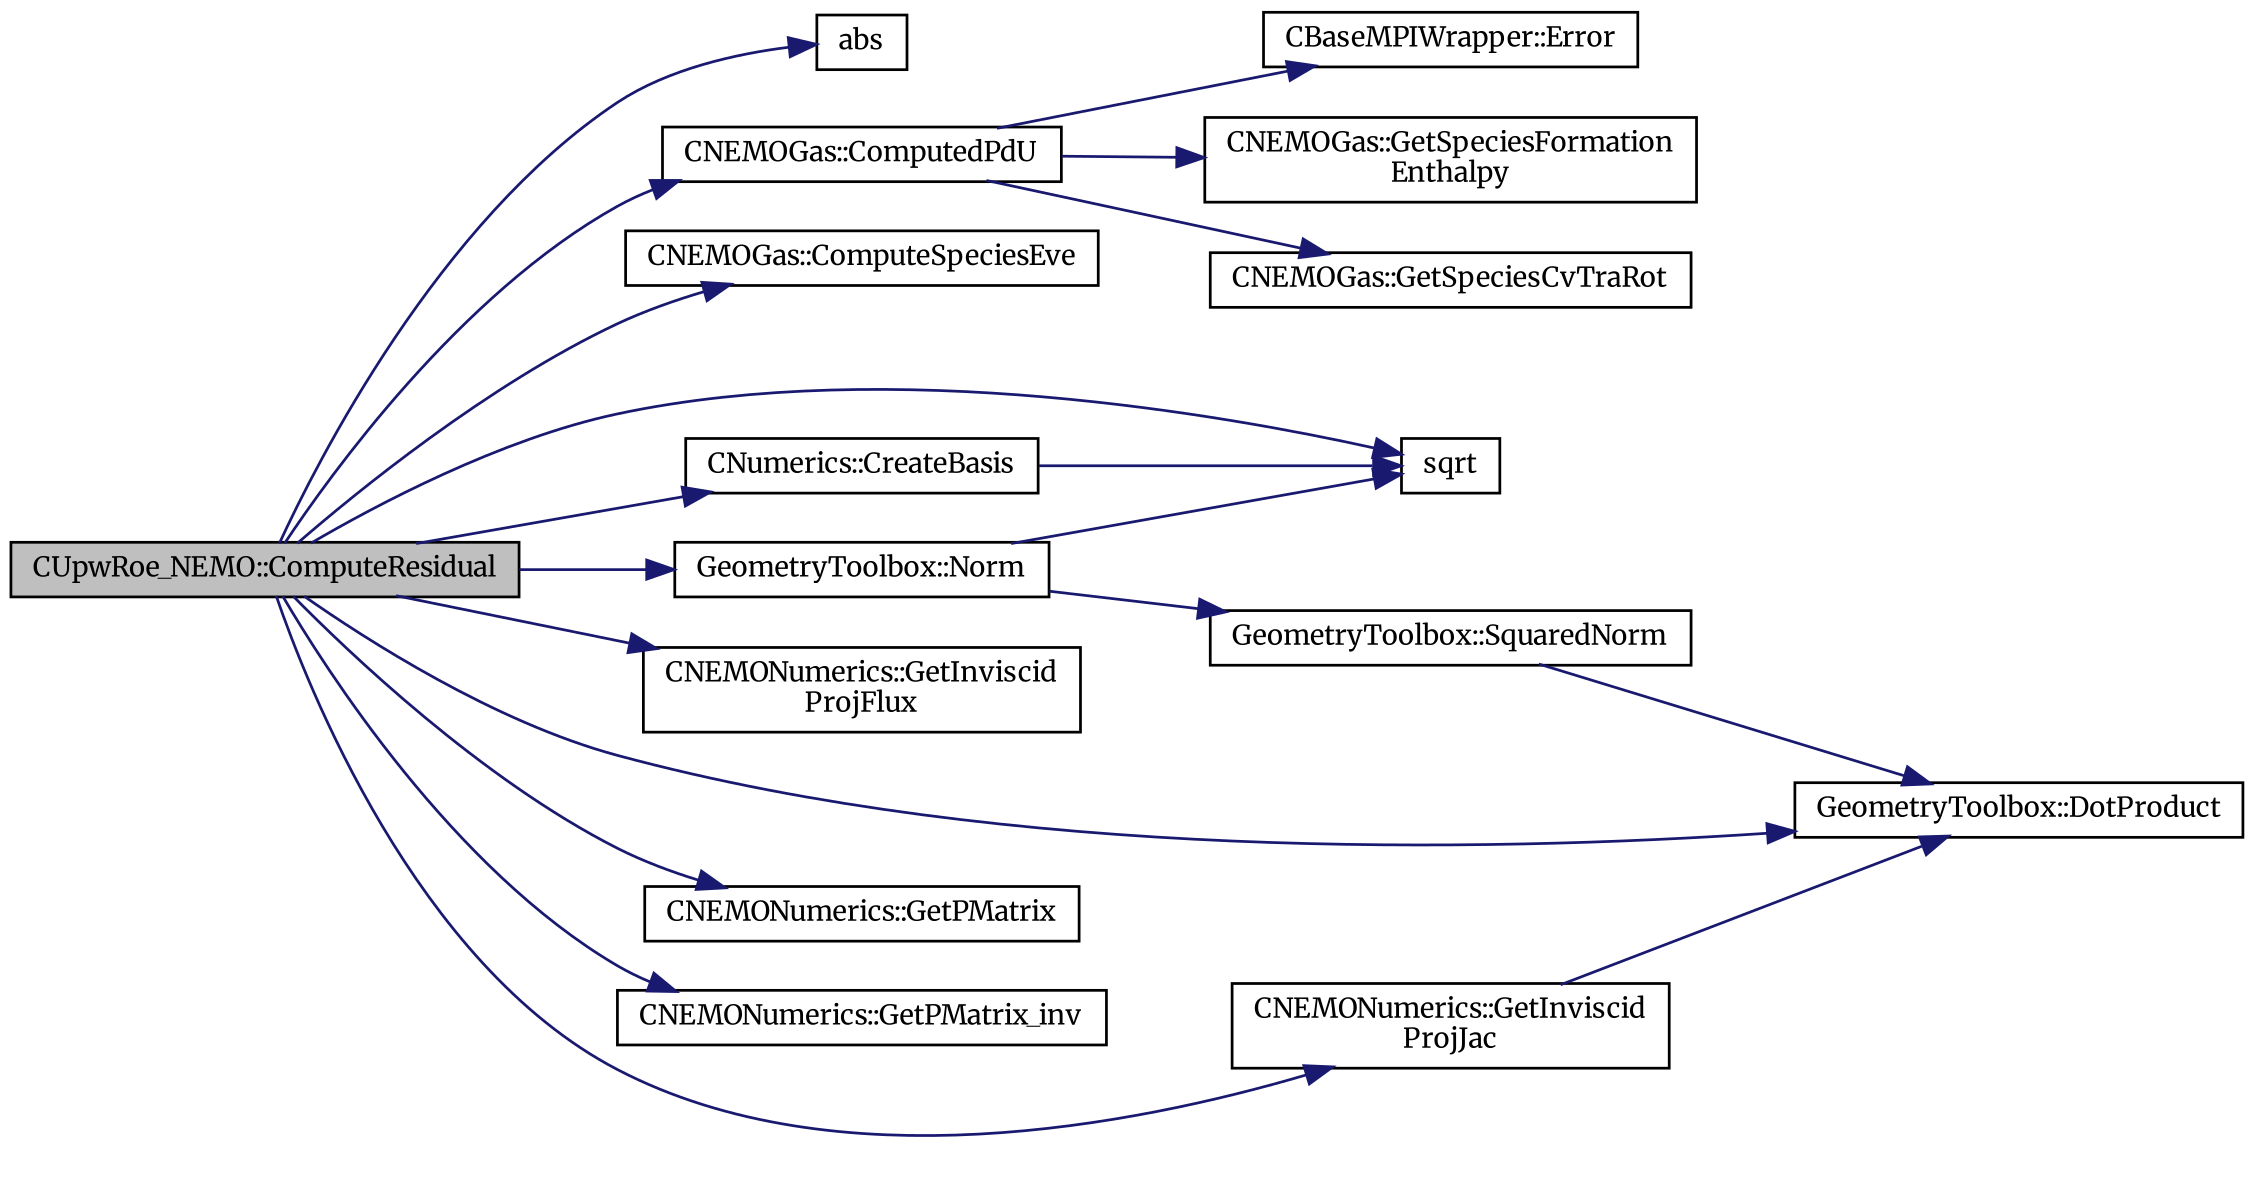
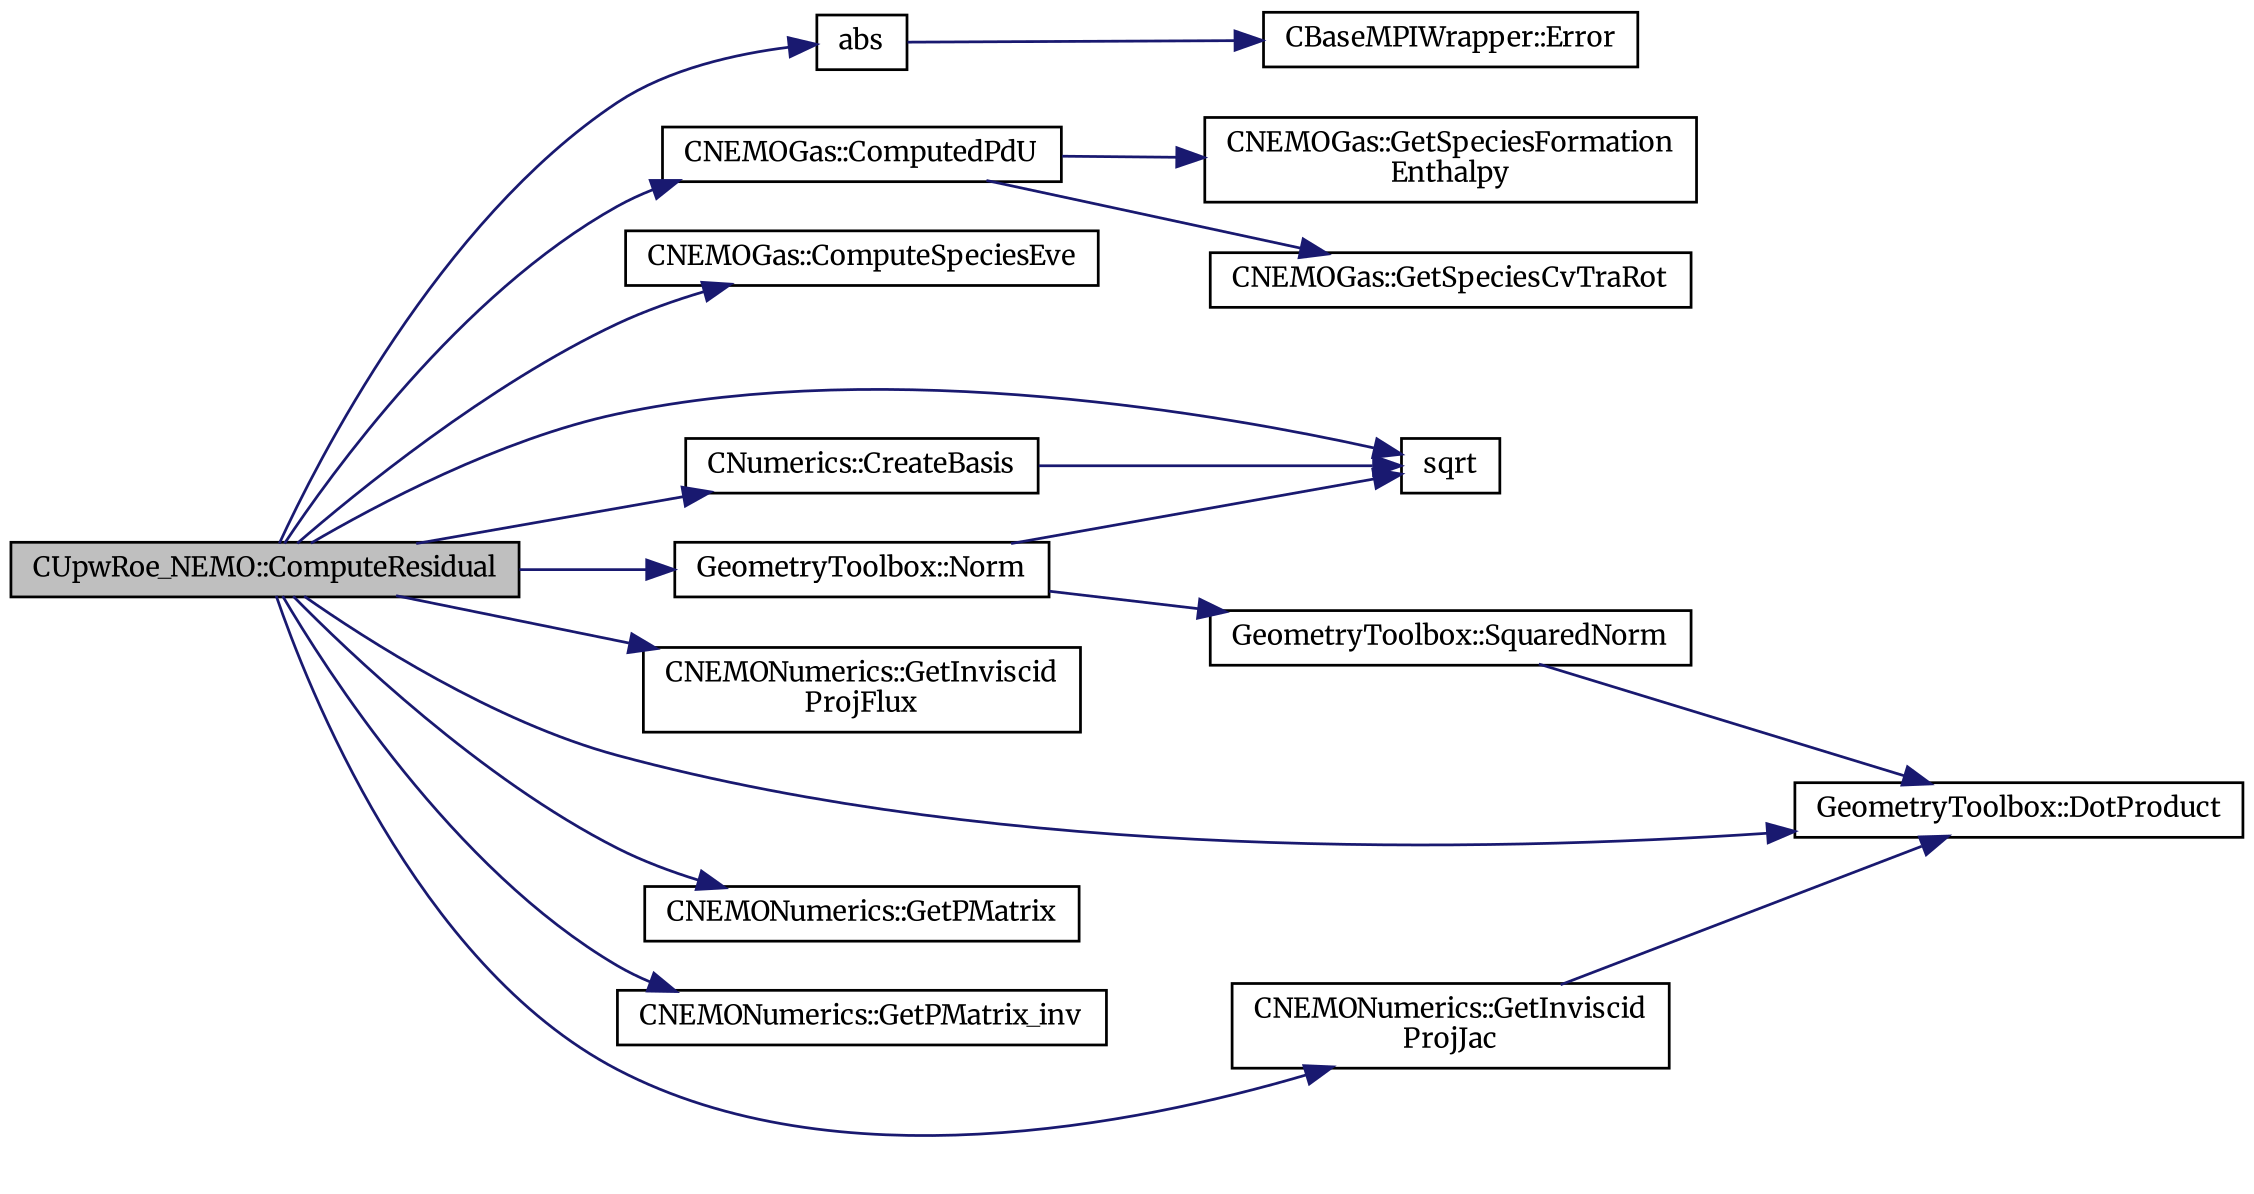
  digraph {
    fontname=Merriweather
    rankdir=LR
    node [color=black fillcolor=white fontname=Merriweather fontsize=10 shape=record style=filled]
    edge [color=midnightblue fontname=Merriweather fontsize=10 labelfontname=Helvetica labelfontsize=10 style=solid]
    n1 [fillcolor=grey75 fontcolor=black height=0.2 label="CUpwRoe_NEMO::ComputeResidual" width=0.4]
    n2 [height=0.2 label=abs width=0.4]
    n3 [height=0.2 label="CNEMOGas::ComputedPdU" width=0.4]
    n4 [height=0.2 label="CNEMOGas::ComputeSpeciesEve" width=0.4]
    n5 [height=0.2 label="CNumerics::CreateBasis" width=0.4]
    n6 [height=0.2 label=sqrt width=0.4]
    n7 [height=0.2 label="GeometryToolbox::DotProduct" width=0.4]
    n8 [height=0.2 label="CNEMONumerics::GetInviscid\lProjFlux" width=0.4]
    n9 [height=0.2 label="CNEMONumerics::GetInviscid\lProjJac" width=0.4]
    n10 [height=0.2 label="CNEMONumerics::GetPMatrix" width=0.4]
    n11 [height=0.2 label="CNEMONumerics::GetPMatrix_inv" width=0.4]
    n12 [height=0.2 label="GeometryToolbox::Norm" width=0.4]
    n13 [height=0.2 label="CBaseMPIWrapper::Error" width=0.4]
    n14 [height=0.2 label="CNEMOGas::GetSpeciesCvTraRot" width=0.4]
    n15 [height=0.2 label="CNEMOGas::GetSpeciesFormation\lEnthalpy" width=0.4]
    n16 [height=0.2 label="GeometryToolbox::SquaredNorm" width=0.4]
    n1 -> n2
    n1 -> n3
    n1 -> n4
    n1 -> n5
    n1 -> n6
    n1 -> n7
    n1 -> n8
    n1 -> n9
    n1 -> n10
    n1 -> n11
    n1 -> n12
-   n3 -> n13
+   n2 -> n13
    n3 -> n14
    n3 -> n15
    n5 -> n6
    n9 -> n7
    n12 -> n6
    n12 -> n16
    n16 -> n7
  }
